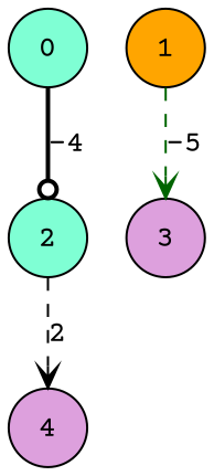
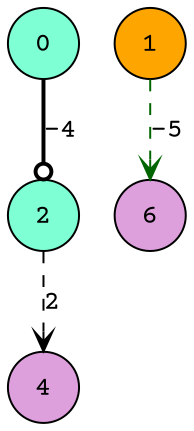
  digraph {
    fontname="Courier Prime"
    node [fillcolor=aquamarine fontname="Courier Prime" shape=circle style=filled]
    edge [arrowhead=vee color=black fontname="Courier Prime" style=dashed]
    0
    2
    4 [fillcolor=plum]
    1 [fillcolor=orange]
-   3 [fillcolor=plum]
+   3 [fillcolor=plum label=6]
    0 -> 2 [arrowhead=odot label=-4 style=bold]
    2 -> 4 [label=2]
    1 -> 3 [color=darkgreen label=-5]
  }
